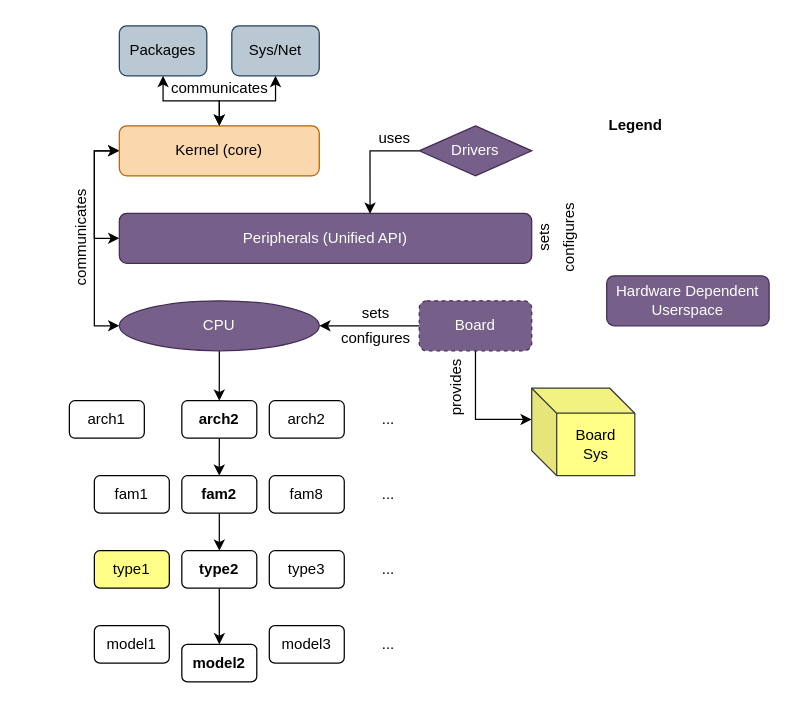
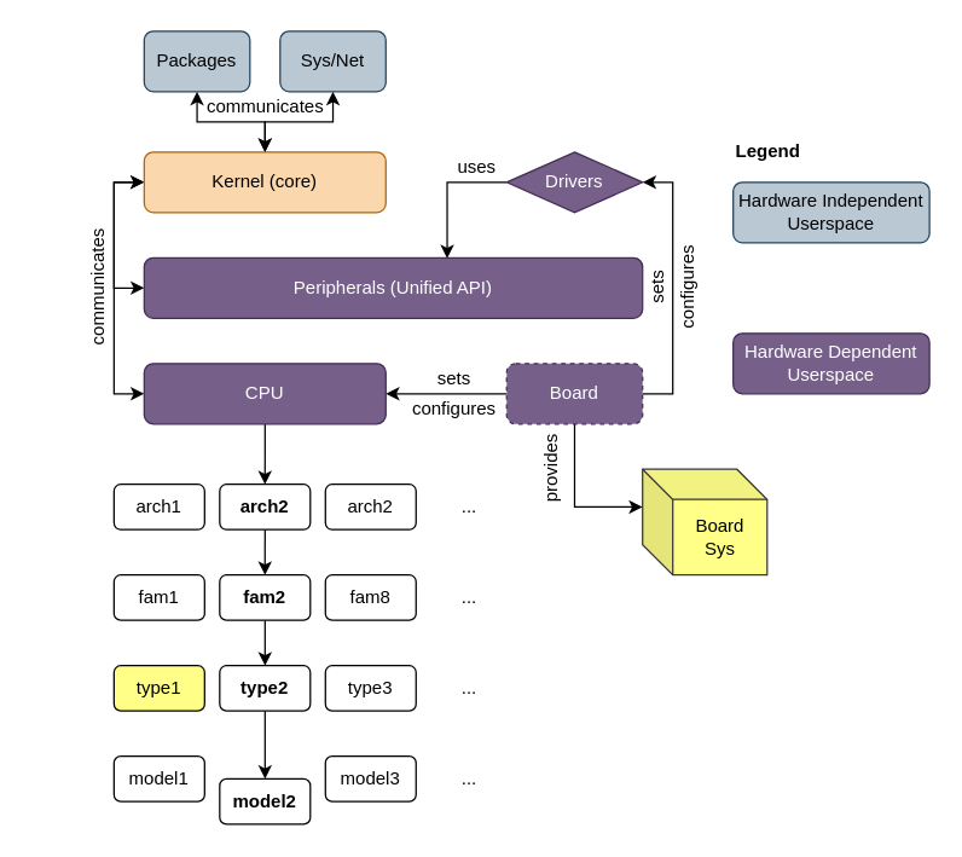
  <mxCell id="0" />
  <mxCell id="1" parent="0" />
  <mxCell id="2" style="edgeStyle=orthogonalEdgeStyle;rounded=0;orthogonalLoop=1;jettySize=auto;html=1;exitX=0.5;exitY=1;exitDx=0;exitDy=0;" edge="1" parent="1" source="4"><mxGeometry relative="1" as="geometry"><mxPoint x="174.953" y="320" as="targetPoint" /></mxGeometry></mxCell>
  <mxCell id="3" style="edgeStyle=orthogonalEdgeStyle;rounded=0;orthogonalLoop=1;jettySize=auto;html=1;exitX=0;exitY=0.5;exitDx=0;exitDy=0;entryX=0;entryY=0.5;entryDx=0;entryDy=0;startArrow=classic;startFill=1;" edge="1" parent="1" source="4" target="13"><mxGeometry relative="1" as="geometry" /></mxCell>
- <mxCell id="4" value="CPU" style="ellipse;whiteSpace=wrap;html=1;fillColor=#76608a;strokeColor=#432D57;fontColor=#ffffff;" vertex="1" parent="1"><mxGeometry x="95" y="240" width="160" height="40" as="geometry" /></mxCell>
+ <mxCell id="4" value="CPU" style="rounded=1;whiteSpace=wrap;html=1;fillColor=#76608a;strokeColor=#432D57;fontColor=#ffffff;" vertex="1" parent="1"><mxGeometry x="95" y="240" width="160" height="40" as="geometry" /></mxCell>
  <mxCell id="5" style="edgeStyle=orthogonalEdgeStyle;rounded=0;orthogonalLoop=1;jettySize=auto;html=1;exitX=0;exitY=0.5;exitDx=0;exitDy=0;entryX=1;entryY=0.5;entryDx=0;entryDy=0;" edge="1" parent="1" source="8" target="4"><mxGeometry relative="1" as="geometry" /></mxCell>
+ <mxCell id="6" style="edgeStyle=orthogonalEdgeStyle;rounded=0;orthogonalLoop=1;jettySize=auto;html=1;exitX=1;exitY=0.5;exitDx=0;exitDy=0;entryX=1;entryY=0.5;entryDx=0;entryDy=0;" edge="1" parent="1" source="8" target="12"><mxGeometry relative="1" as="geometry"><Array as="points"><mxPoint x="445" y="260" /><mxPoint x="445" y="120" /></Array></mxGeometry></mxCell>
  <mxCell id="7" style="edgeStyle=orthogonalEdgeStyle;rounded=0;orthogonalLoop=1;jettySize=auto;html=1;exitX=0.5;exitY=1;exitDx=0;exitDy=0;entryX=0;entryY=0;entryDx=0;entryDy=25;entryPerimeter=0;" edge="1" parent="1" source="8" target="39"><mxGeometry relative="1" as="geometry" /></mxCell>
  <mxCell id="8" value="Board" style="rounded=1;whiteSpace=wrap;html=1;fillColor=#76608a;strokeColor=#432D57;fontColor=#ffffff;dashed=1;" vertex="1" parent="1"><mxGeometry x="335" y="240" width="90" height="40" as="geometry" /></mxCell>
  <mxCell id="9" style="edgeStyle=orthogonalEdgeStyle;rounded=0;orthogonalLoop=1;jettySize=auto;html=1;exitX=0;exitY=0.5;exitDx=0;exitDy=0;entryX=0;entryY=0.5;entryDx=0;entryDy=0;startArrow=classic;startFill=1;" edge="1" parent="1" source="10" target="13"><mxGeometry relative="1" as="geometry" /></mxCell>
  <mxCell id="10" value="Peripherals (Unified API)" style="rounded=1;whiteSpace=wrap;html=1;fillColor=#76608a;strokeColor=#432D57;fontColor=#ffffff;" vertex="1" parent="1"><mxGeometry x="95" y="170" width="330" height="40" as="geometry" /></mxCell>
  <mxCell id="11" style="edgeStyle=orthogonalEdgeStyle;rounded=0;orthogonalLoop=1;jettySize=auto;html=1;exitX=0;exitY=0.5;exitDx=0;exitDy=0;entryX=0.608;entryY=0.011;entryDx=0;entryDy=0;entryPerimeter=0;" edge="1" parent="1" source="12" target="10"><mxGeometry relative="1" as="geometry" /></mxCell>
  <mxCell id="12" value="Drivers" style="rhombus;whiteSpace=wrap;html=1;fillColor=#76608a;strokeColor=#432D57;fontColor=#ffffff;" vertex="1" parent="1"><mxGeometry x="335" y="100" width="90" height="40" as="geometry" /></mxCell>
  <mxCell id="13" value="Kernel (core)" style="rounded=1;whiteSpace=wrap;html=1;fillColor=#fad7ac;strokeColor=#b46504;" vertex="1" parent="1"><mxGeometry x="95" y="100" width="160" height="40" as="geometry" /></mxCell>
  <mxCell id="14" style="edgeStyle=orthogonalEdgeStyle;rounded=0;orthogonalLoop=1;jettySize=auto;html=1;exitX=0.5;exitY=1;exitDx=0;exitDy=0;entryX=0.5;entryY=0;entryDx=0;entryDy=0;startArrow=classic;startFill=1;" edge="1" parent="1" source="15" target="13"><mxGeometry relative="1" as="geometry"><Array as="points"><mxPoint x="130" y="80" /><mxPoint x="175" y="80" /></Array></mxGeometry></mxCell>
  <mxCell id="15" value="Packages" style="rounded=1;whiteSpace=wrap;html=1;fillColor=#bac8d3;strokeColor=#23445d;" vertex="1" parent="1"><mxGeometry x="95" y="20" width="70" height="40" as="geometry" /></mxCell>
  <mxCell id="16" style="edgeStyle=orthogonalEdgeStyle;rounded=0;orthogonalLoop=1;jettySize=auto;html=1;exitX=0.5;exitY=1;exitDx=0;exitDy=0;" edge="1" parent="1" source="17"><mxGeometry relative="1" as="geometry"><mxPoint x="174.953" y="380" as="targetPoint" /></mxGeometry></mxCell>
  <mxCell id="17" value="arch2" style="rounded=1;whiteSpace=wrap;html=1;fontStyle=1" vertex="1" parent="1"><mxGeometry x="145" y="320" width="60" height="30" as="geometry" /></mxCell>
- <mxCell id="18" value="arch1" style="rounded=1;whiteSpace=wrap;html=1;" vertex="1" parent="1"><mxGeometry x="55" y="320" width="60" height="30" as="geometry" /></mxCell>
+ <mxCell id="18" value="arch1" style="rounded=1;whiteSpace=wrap;html=1;" vertex="1" parent="1"><mxGeometry x="75" y="320" width="60" height="30" as="geometry" /></mxCell>
  <mxCell id="19" value="arch2" style="rounded=1;whiteSpace=wrap;html=1;" vertex="1" parent="1"><mxGeometry x="215" y="320" width="60" height="30" as="geometry" /></mxCell>
  <mxCell id="20" style="edgeStyle=orthogonalEdgeStyle;rounded=0;orthogonalLoop=1;jettySize=auto;html=1;exitX=0.5;exitY=1;exitDx=0;exitDy=0;entryX=0.5;entryY=0;entryDx=0;entryDy=0;" edge="1" parent="1" source="21" target="26"><mxGeometry relative="1" as="geometry" /></mxCell>
  <mxCell id="21" value="fam2" style="rounded=1;whiteSpace=wrap;html=1;fontStyle=1" vertex="1" parent="1"><mxGeometry x="145" y="380" width="60" height="30" as="geometry" /></mxCell>
  <mxCell id="22" value="fam8" style="rounded=1;whiteSpace=wrap;html=1;" vertex="1" parent="1"><mxGeometry x="215" y="380" width="60" height="30" as="geometry" /></mxCell>
  <mxCell id="23" value="fam1" style="rounded=1;whiteSpace=wrap;html=1;" vertex="1" parent="1"><mxGeometry x="75" y="380" width="60" height="30" as="geometry" /></mxCell>
  <mxCell id="24" value="type1" style="rounded=1;whiteSpace=wrap;html=1;fillColor=#ffff88;" vertex="1" parent="1"><mxGeometry x="75" y="440" width="60" height="30" as="geometry" /></mxCell>
  <mxCell id="25" style="edgeStyle=orthogonalEdgeStyle;rounded=0;orthogonalLoop=1;jettySize=auto;html=1;exitX=0.5;exitY=1;exitDx=0;exitDy=0;entryX=0.5;entryY=0;entryDx=0;entryDy=0;" edge="1" parent="1" source="26" target="32"><mxGeometry relative="1" as="geometry" /></mxCell>
  <mxCell id="26" value="type2" style="rounded=1;whiteSpace=wrap;html=1;fontStyle=1" vertex="1" parent="1"><mxGeometry x="145" y="440" width="60" height="30" as="geometry" /></mxCell>
  <mxCell id="27" value="type3" style="rounded=1;whiteSpace=wrap;html=1;" vertex="1" parent="1"><mxGeometry x="215" y="440" width="60" height="30" as="geometry" /></mxCell>
  <mxCell id="28" value="..." style="text;html=1;align=center;verticalAlign=middle;resizable=0;points=[];autosize=1;" vertex="1" parent="1"><mxGeometry x="295" y="325" width="30" height="20" as="geometry" /></mxCell>
  <mxCell id="29" value="..." style="text;html=1;align=center;verticalAlign=middle;resizable=0;points=[];autosize=1;" vertex="1" parent="1"><mxGeometry x="295" y="385" width="30" height="20" as="geometry" /></mxCell>
  <mxCell id="30" value="..." style="text;html=1;align=center;verticalAlign=middle;resizable=0;points=[];autosize=1;" vertex="1" parent="1"><mxGeometry x="295" y="445" width="30" height="20" as="geometry" /></mxCell>
  <mxCell id="31" value="model1" style="rounded=1;whiteSpace=wrap;html=1;" vertex="1" parent="1"><mxGeometry x="75" y="500" width="60" height="30" as="geometry" /></mxCell>
  <mxCell id="32" value="model2" style="rounded=1;whiteSpace=wrap;html=1;fontStyle=1" vertex="1" parent="1"><mxGeometry x="145" y="515" width="60" height="30" as="geometry" /></mxCell>
  <mxCell id="33" value="model3" style="rounded=1;whiteSpace=wrap;html=1;" vertex="1" parent="1"><mxGeometry x="215" y="500" width="60" height="30" as="geometry" /></mxCell>
  <mxCell id="34" value="..." style="text;html=1;align=center;verticalAlign=middle;resizable=0;points=[];autosize=1;" vertex="1" parent="1"><mxGeometry x="295" y="505" width="30" height="20" as="geometry" /></mxCell>
  <mxCell id="35" value="sets" style="text;html=1;align=center;verticalAlign=middle;resizable=0;points=[];autosize=1;" vertex="1" parent="1"><mxGeometry x="280" y="240" width="40" height="20" as="geometry" /></mxCell>
  <mxCell id="36" value="configures" style="text;html=1;align=center;verticalAlign=middle;resizable=0;points=[];autosize=1;" vertex="1" parent="1"><mxGeometry x="265" y="260" width="70" height="20" as="geometry" /></mxCell>
  <mxCell id="37" value="sets" style="text;html=1;align=center;verticalAlign=middle;resizable=0;points=[];autosize=1;horizontal=0;direction=south;" vertex="1" parent="1"><mxGeometry x="425" y="170" width="20" height="40" as="geometry" /></mxCell>
  <mxCell id="38" value="configures" style="text;html=1;align=center;verticalAlign=middle;resizable=0;points=[];autosize=1;horizontal=0;direction=south;" vertex="1" parent="1"><mxGeometry x="445" y="155" width="20" height="70" as="geometry" /></mxCell>
  <mxCell id="39" value="Board&lt;br&gt;Sys" style="shape=cube;whiteSpace=wrap;html=1;boundedLbl=1;backgroundOutline=1;darkOpacity=0.05;darkOpacity2=0.1;fillColor=#ffff88;strokeColor=#36393d;" vertex="1" parent="1"><mxGeometry x="425" y="310" width="82.5" height="70" as="geometry" /></mxCell>
  <mxCell id="40" value="provides" style="text;html=1;align=center;verticalAlign=middle;resizable=0;points=[];autosize=1;flipH=0;rotation=-90;" vertex="1" parent="1"><mxGeometry x="335" y="300" width="60" height="20" as="geometry" /></mxCell>
  <mxCell id="41" value="uses" style="text;html=1;align=center;verticalAlign=middle;resizable=0;points=[];autosize=1;" vertex="1" parent="1"><mxGeometry x="295" y="100" width="40" height="20" as="geometry" /></mxCell>
  <mxCell id="42" value="communicates" style="text;html=1;align=center;verticalAlign=middle;resizable=0;points=[];autosize=1;rotation=-90;" vertex="1" parent="1"><mxGeometry x="20" y="180" width="90" height="20" as="geometry" /></mxCell>
  <mxCell id="43" style="edgeStyle=orthogonalEdgeStyle;rounded=0;orthogonalLoop=1;jettySize=auto;html=1;exitX=0.5;exitY=1;exitDx=0;exitDy=0;entryX=0.5;entryY=0;entryDx=0;entryDy=0;startArrow=classic;startFill=1;" edge="1" parent="1" source="44" target="13"><mxGeometry relative="1" as="geometry"><Array as="points"><mxPoint x="220" y="80" /><mxPoint x="175" y="80" /></Array></mxGeometry></mxCell>
  <mxCell id="44" value="Sys/Net" style="rounded=1;whiteSpace=wrap;html=1;fillColor=#bac8d3;strokeColor=#23445d;" vertex="1" parent="1"><mxGeometry x="185" y="20" width="70" height="40" as="geometry" /></mxCell>
  <mxCell id="45" value="communicates" style="text;html=1;align=center;verticalAlign=middle;resizable=0;points=[];autosize=1;rotation=0;" vertex="1" parent="1"><mxGeometry x="130" y="60" width="90" height="20" as="geometry" /></mxCell>
  <mxCell id="46" value="Hardware Dependent Userspace" style="rounded=1;whiteSpace=wrap;html=1;fillColor=#76608a;strokeColor=#432D57;fontColor=#ffffff;" vertex="1" parent="1"><mxGeometry x="485" y="220" width="130" height="40" as="geometry" /></mxCell>
+ <mxCell id="47" value="Hardware Independent Userspace" style="rounded=1;whiteSpace=wrap;html=1;fillColor=#bac8d3;strokeColor=#23445d;" vertex="1" parent="1"><mxGeometry x="485" y="120" width="130" height="40" as="geometry" /></mxCell>
  <mxCell id="48" value="Legend" style="text;html=1;align=left;verticalAlign=middle;resizable=0;points=[];autosize=1;fontStyle=1" vertex="1" parent="1"><mxGeometry x="485" y="90" width="60" height="20" as="geometry" /></mxCell>
